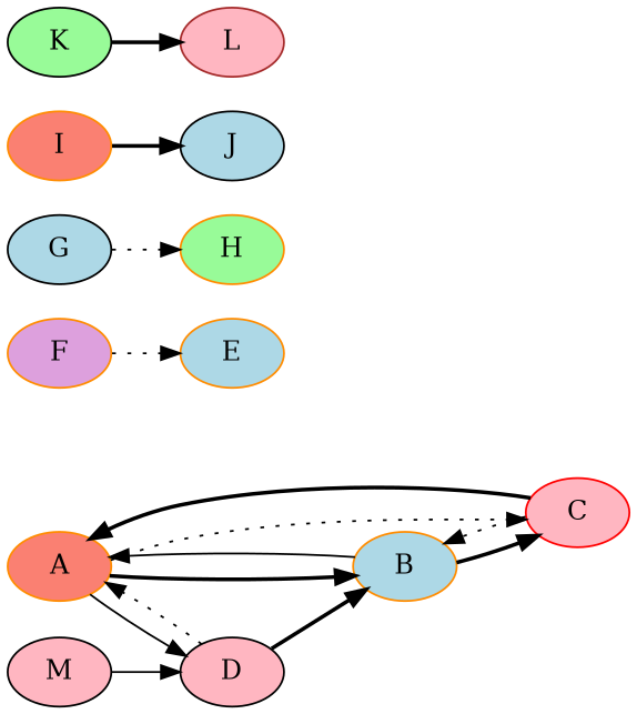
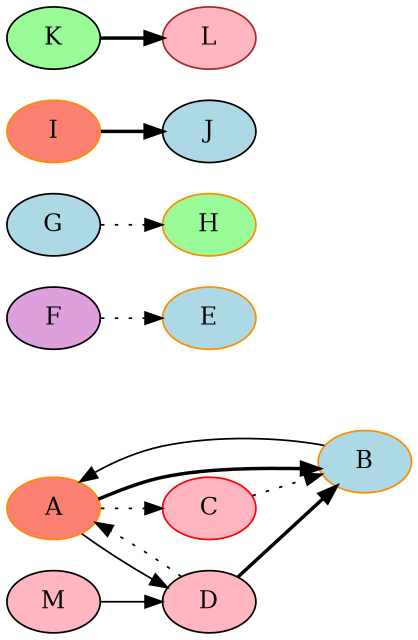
  digraph {
    rankdir=LR
    style=rounded
    node [color=black fillcolor=lightblue style=filled]
    edge [style=bold]
    A [color=darkorange fillcolor=salmon]
    B [color=darkorange]
    C [color=red fillcolor=lightpink]
    D [fillcolor=lightpink]
    E [color=darkorange]
-   F [color=darkorange fillcolor=plum]
+   F [fillcolor=plum]
    H [color=darkorange fillcolor=palegreen]
    G
    I [color=darkorange fillcolor=salmon]
    J
    K [fillcolor=palegreen]
    L [color=brown fillcolor=lightpink]
    M [fillcolor=lightpink]
    A -> B
    A -> C [style=dotted]
    A -> D [style=solid]
    B -> A [style=solid]
-   B -> C
-   C -> A
    C -> B [style=dotted]
    D -> A [style=dotted]
    D -> B
    F -> E [style=dotted]
    G -> H [style=dotted]
    I -> J
    K -> L
    M -> D [style=solid]
  }
